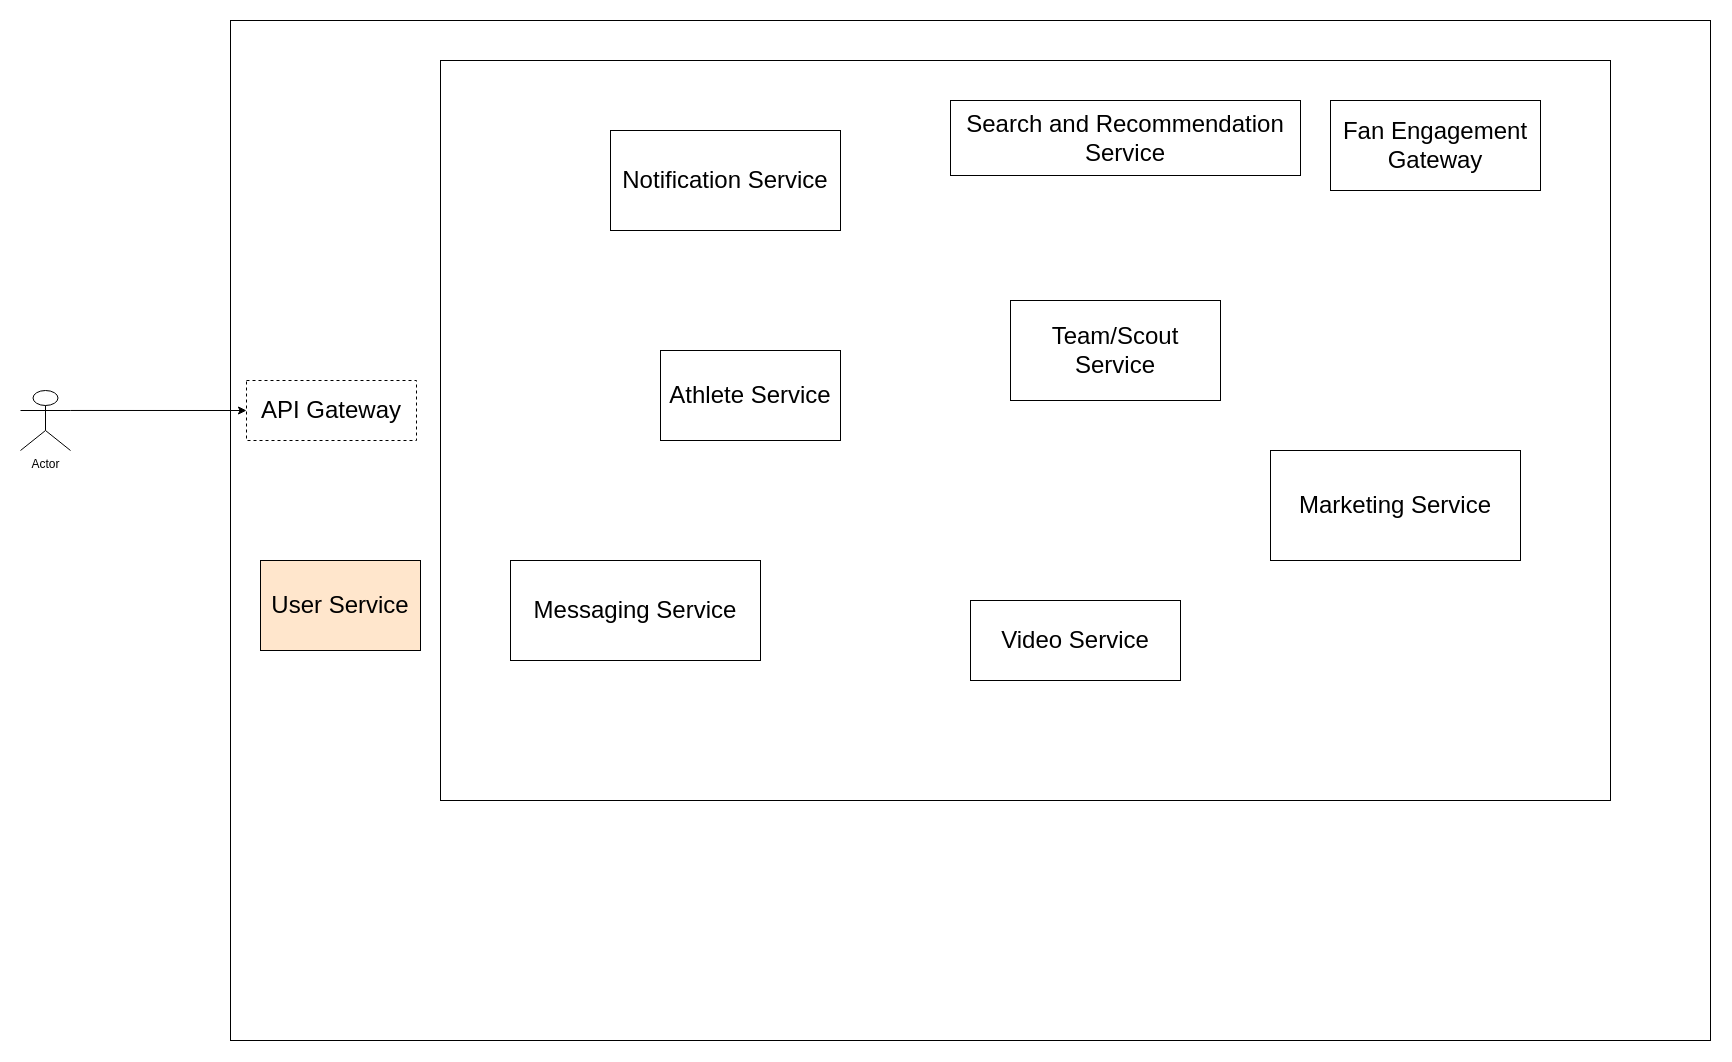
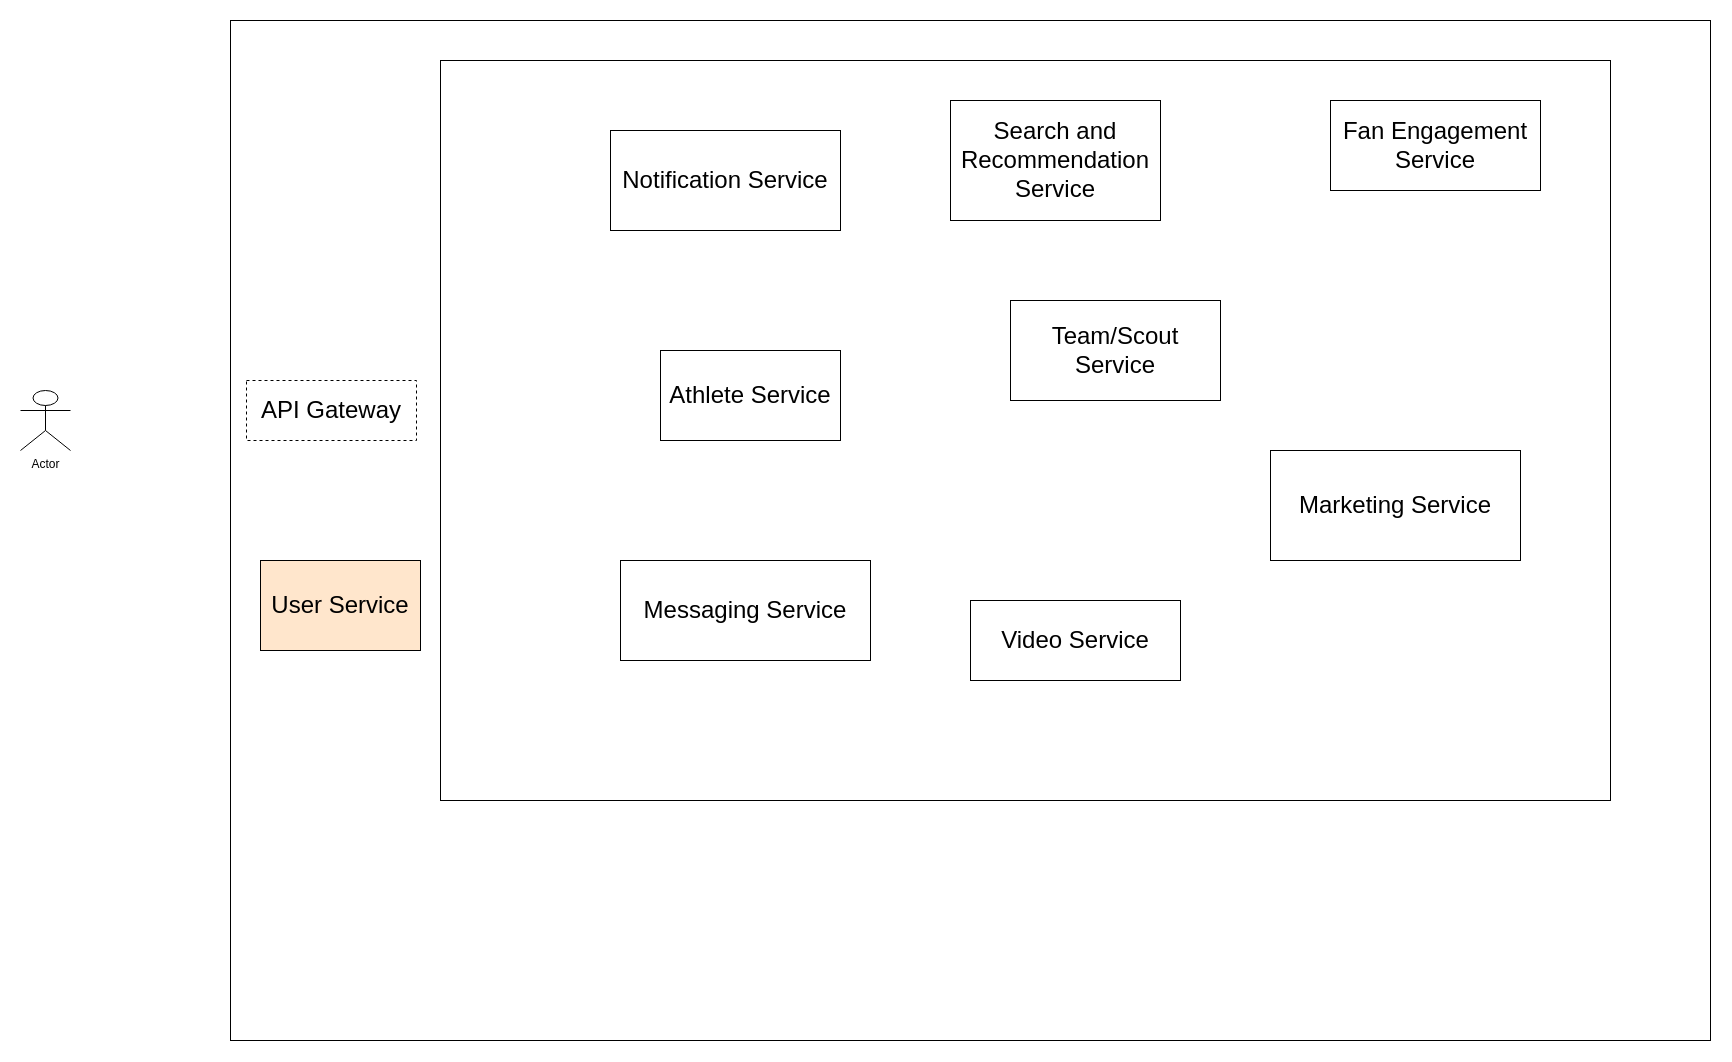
  <mxCell id="0" />
  <mxCell id="1" parent="0" />
  <mxCell id="2" value="" style="rounded=0;whiteSpace=wrap;html=1;" vertex="1" parent="1"><mxGeometry x="230" y="20" width="1480" height="1020" as="geometry" /></mxCell>
  <mxCell id="3" value="&lt;font style=&quot;font-size: 24px;&quot;&gt;API Gateway&lt;/font&gt;" style="rounded=0;whiteSpace=wrap;html=1;dashed=1;" parent="1" vertex="1"><mxGeometry x="246" y="380" width="170" height="60" as="geometry" /></mxCell>
  <mxCell id="4" value="Actor" style="shape=umlActor;verticalLabelPosition=bottom;verticalAlign=top;html=1;outlineConnect=0;" vertex="1" parent="1"><mxGeometry x="20" y="390" width="50" height="60" as="geometry" /></mxCell>
- <mxCell id="5" value="" style="endArrow=classic;html=1;rounded=0;exitX=1;exitY=0.333;exitDx=0;exitDy=0;exitPerimeter=0;entryX=0;entryY=0.5;entryDx=0;entryDy=0;" edge="1" parent="1" source="4" target="3"><mxGeometry width="50" height="50" relative="1" as="geometry"><mxPoint x="590" y="570" as="sourcePoint" /><mxPoint x="640" y="520" as="targetPoint" /></mxGeometry></mxCell>
  <mxCell id="6" value="" style="rounded=0;whiteSpace=wrap;html=1;" vertex="1" parent="1"><mxGeometry x="440" y="60" width="1170" height="740" as="geometry" /></mxCell>
  <mxCell id="7" value="&lt;font style=&quot;font-size: 24px;&quot;&gt;User Service&lt;/font&gt;" style="rounded=0;whiteSpace=wrap;html=1;fillColor=#ffe6cc;" vertex="1" parent="1"><mxGeometry x="260" y="560" width="160" height="90" as="geometry" /></mxCell>
  <mxCell id="8" value="&lt;font style=&quot;font-size: 24px;&quot;&gt;Athlete Service&lt;/font&gt;" style="rounded=0;whiteSpace=wrap;html=1;" vertex="1" parent="1"><mxGeometry x="660" y="350" width="180" height="90" as="geometry" /></mxCell>
  <mxCell id="9" value="&lt;font style=&quot;font-size: 24px;&quot;&gt;Team/Scout Service&lt;/font&gt;" style="rounded=0;whiteSpace=wrap;html=1;" vertex="1" parent="1"><mxGeometry x="1010" y="300" width="210" height="100" as="geometry" /></mxCell>
  <mxCell id="10" value="&lt;font style=&quot;font-size: 24px;&quot;&gt;Video Service&lt;/font&gt;" style="rounded=0;whiteSpace=wrap;html=1;" vertex="1" parent="1"><mxGeometry x="970" y="600" width="210" height="80" as="geometry" /></mxCell>
- <mxCell id="11" value="&lt;font style=&quot;font-size: 24px;&quot;&gt;Messaging Service&lt;/font&gt;" style="rounded=0;whiteSpace=wrap;html=1;" vertex="1" parent="1"><mxGeometry x="510" y="560" width="250" height="100" as="geometry" /></mxCell>
- <mxCell id="12" value="&lt;font style=&quot;font-size: 24px;&quot;&gt;Search and Recommendation Service&lt;/font&gt;" style="rounded=0;whiteSpace=wrap;html=1;" vertex="1" parent="1"><mxGeometry x="950" y="100" width="350" height="75" as="geometry" /></mxCell>
+ <mxCell id="11" value="&lt;font style=&quot;font-size: 24px;&quot;&gt;Messaging Service&lt;/font&gt;" style="rounded=0;whiteSpace=wrap;html=1;" vertex="1" parent="1"><mxGeometry x="620" y="560" width="250" height="100" as="geometry" /></mxCell>
+ <mxCell id="12" value="&lt;font style=&quot;font-size: 24px;&quot;&gt;Search and Recommendation Service&lt;/font&gt;" style="rounded=0;whiteSpace=wrap;html=1;" vertex="1" parent="1"><mxGeometry x="950" y="100" width="210" height="120" as="geometry" /></mxCell>
  <mxCell id="13" value="&lt;font style=&quot;font-size: 24px;&quot;&gt;Marketing Service&lt;/font&gt;" style="rounded=0;whiteSpace=wrap;html=1;" vertex="1" parent="1"><mxGeometry x="1270" y="450" width="250" height="110" as="geometry" /></mxCell>
- <mxCell id="14" value="&lt;font style=&quot;font-size: 24px;&quot;&gt;Fan Engagement Gateway&lt;/font&gt;" style="rounded=0;whiteSpace=wrap;html=1;" vertex="1" parent="1"><mxGeometry x="1330" y="100" width="210" height="90" as="geometry" /></mxCell>
+ <mxCell id="14" value="&lt;font style=&quot;font-size: 24px;&quot;&gt;Fan Engagement Service&lt;/font&gt;" style="rounded=0;whiteSpace=wrap;html=1;" vertex="1" parent="1"><mxGeometry x="1330" y="100" width="210" height="90" as="geometry" /></mxCell>
  <mxCell id="15" value="&lt;font style=&quot;font-size: 24px;&quot;&gt;Notification Service&lt;/font&gt;" style="rounded=0;whiteSpace=wrap;html=1;" vertex="1" parent="1"><mxGeometry x="610" y="130" width="230" height="100" as="geometry" /></mxCell>
